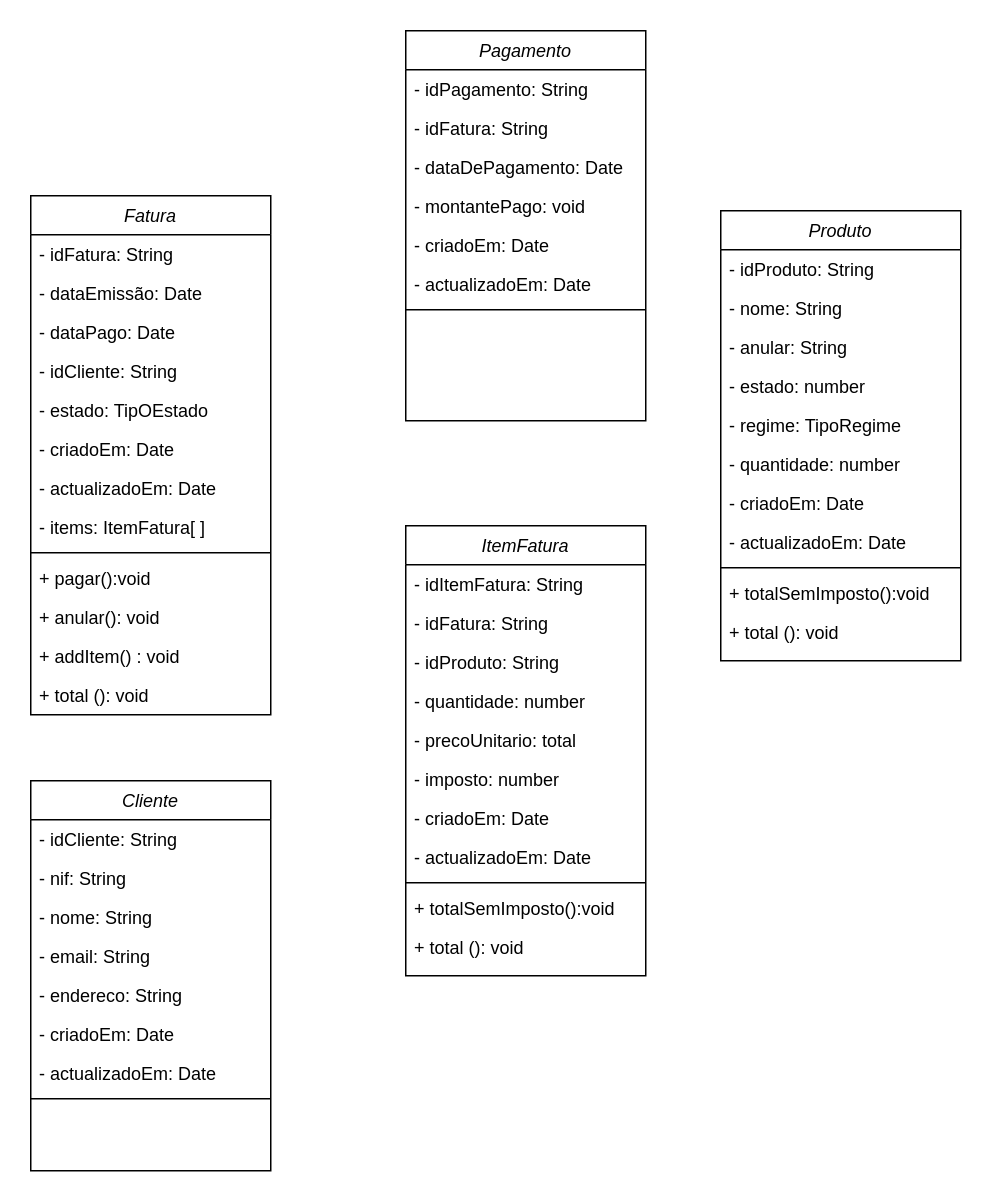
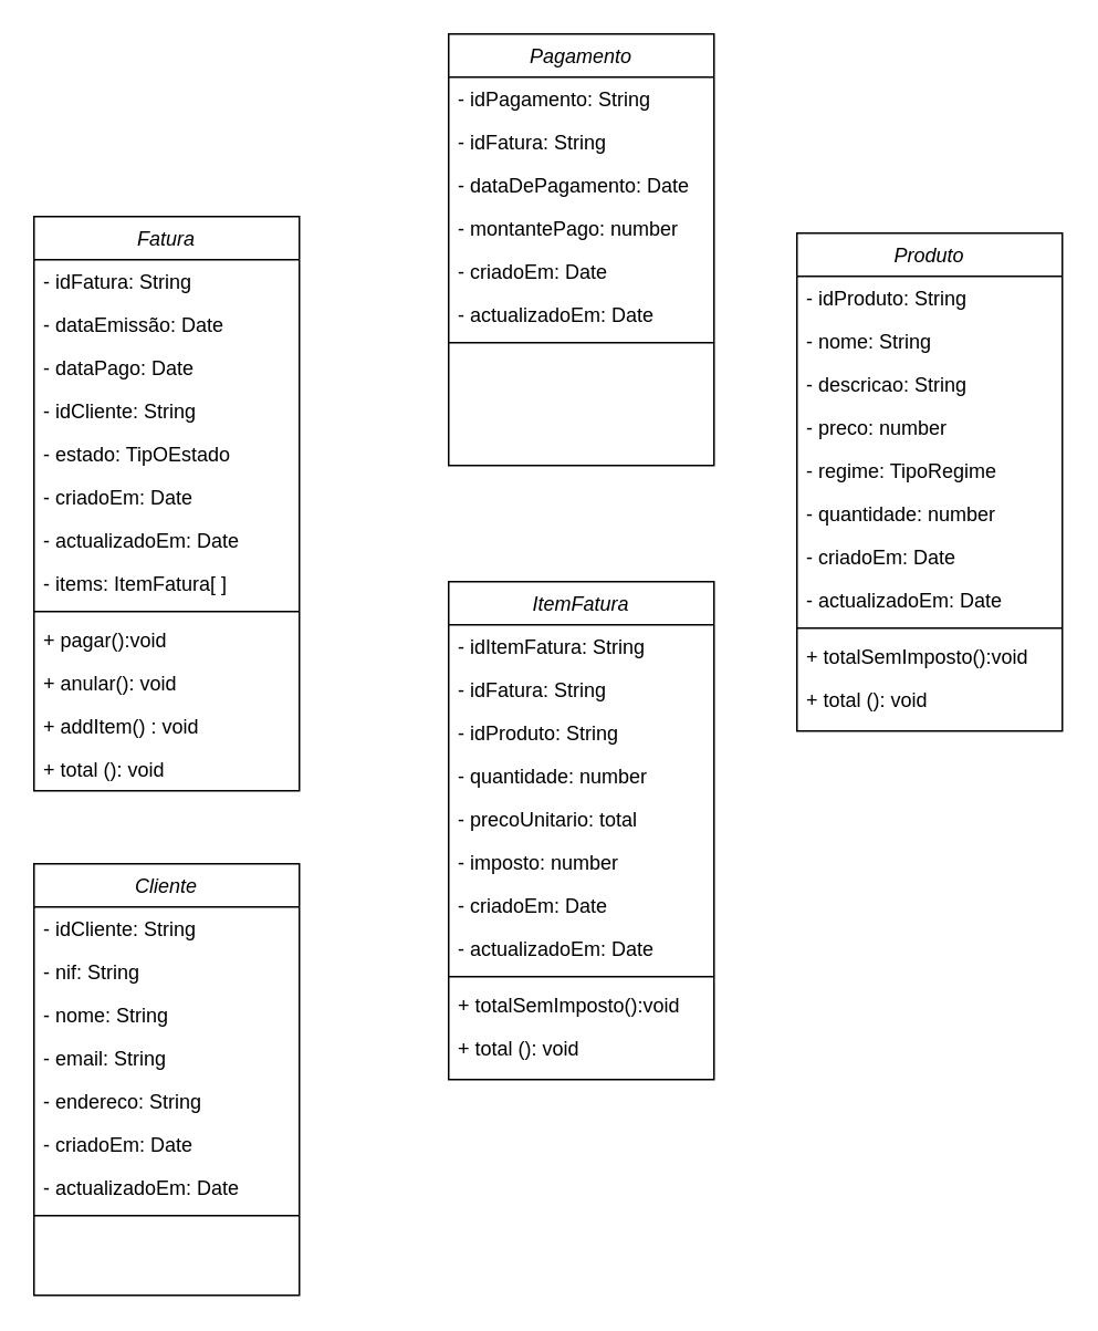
  <mxCell id="0" />
  <mxCell id="1" parent="0" />
  <mxCell id="2" value="Fatura" style="swimlane;fontStyle=2;align=center;verticalAlign=top;childLayout=stackLayout;horizontal=1;startSize=26;horizontalStack=0;resizeParent=1;resizeLast=0;collapsible=1;marginBottom=0;rounded=0;shadow=0;strokeWidth=1;labelBorderColor=none;fontColor=default;" parent="1" vertex="1"><mxGeometry x="20" y="130" width="160" height="346" as="geometry"><mxRectangle x="230" y="140" width="160" height="26" as="alternateBounds" /></mxGeometry></mxCell>
  <mxCell id="3" value="- idFatura: String" style="text;align=left;verticalAlign=top;spacingLeft=4;spacingRight=4;overflow=hidden;rotatable=0;points=[[0,0.5],[1,0.5]];portConstraint=eastwest;" parent="2" vertex="1"><mxGeometry y="26" width="160" height="26" as="geometry" /></mxCell>
  <mxCell id="4" value="- dataEmissão: Date" style="text;align=left;verticalAlign=top;spacingLeft=4;spacingRight=4;overflow=hidden;rotatable=0;points=[[0,0.5],[1,0.5]];portConstraint=eastwest;rounded=0;shadow=0;html=0;" parent="2" vertex="1"><mxGeometry y="52" width="160" height="26" as="geometry" /></mxCell>
  <mxCell id="5" value="- dataPago: Date" style="text;align=left;verticalAlign=top;spacingLeft=4;spacingRight=4;overflow=hidden;rotatable=0;points=[[0,0.5],[1,0.5]];portConstraint=eastwest;rounded=0;shadow=0;html=0;" parent="2" vertex="1"><mxGeometry y="78" width="160" height="26" as="geometry" /></mxCell>
  <mxCell id="6" value="- idCliente: String" style="text;align=left;verticalAlign=top;spacingLeft=4;spacingRight=4;overflow=hidden;rotatable=0;points=[[0,0.5],[1,0.5]];portConstraint=eastwest;rounded=0;shadow=0;html=0;" parent="2" vertex="1"><mxGeometry y="104" width="160" height="26" as="geometry" /></mxCell>
  <mxCell id="7" value="- estado: TipOEstado" style="text;align=left;verticalAlign=top;spacingLeft=4;spacingRight=4;overflow=hidden;rotatable=0;points=[[0,0.5],[1,0.5]];portConstraint=eastwest;rounded=0;shadow=0;html=0;" parent="2" vertex="1"><mxGeometry y="130" width="160" height="26" as="geometry" /></mxCell>
  <mxCell id="8" value="- criadoEm: Date" style="text;align=left;verticalAlign=top;spacingLeft=4;spacingRight=4;overflow=hidden;rotatable=0;points=[[0,0.5],[1,0.5]];portConstraint=eastwest;rounded=0;shadow=0;html=0;" vertex="1" parent="2"><mxGeometry y="156" width="160" height="26" as="geometry" /></mxCell>
  <mxCell id="9" value="- actualizadoEm: Date" style="text;align=left;verticalAlign=top;spacingLeft=4;spacingRight=4;overflow=hidden;rotatable=0;points=[[0,0.5],[1,0.5]];portConstraint=eastwest;rounded=0;shadow=0;html=0;" vertex="1" parent="2"><mxGeometry y="182" width="160" height="26" as="geometry" /></mxCell>
  <mxCell id="10" value="- items: ItemFatura[ ]" style="text;align=left;verticalAlign=top;spacingLeft=4;spacingRight=4;overflow=hidden;rotatable=0;points=[[0,0.5],[1,0.5]];portConstraint=eastwest;rounded=0;shadow=0;html=0;" vertex="1" parent="2"><mxGeometry y="208" width="160" height="26" as="geometry" /></mxCell>
  <mxCell id="11" value="" style="line;html=1;strokeWidth=1;align=left;verticalAlign=middle;spacingTop=-1;spacingLeft=3;spacingRight=3;rotatable=0;labelPosition=right;points=[];portConstraint=eastwest;" parent="2" vertex="1"><mxGeometry y="234" width="160" height="8" as="geometry" /></mxCell>
  <mxCell id="12" value="+ pagar():void" style="text;align=left;verticalAlign=top;spacingLeft=4;spacingRight=4;overflow=hidden;rotatable=0;points=[[0,0.5],[1,0.5]];portConstraint=eastwest;" parent="2" vertex="1"><mxGeometry y="242" width="160" height="26" as="geometry" /></mxCell>
  <mxCell id="13" value="+ anular(): void" style="text;align=left;verticalAlign=top;spacingLeft=4;spacingRight=4;overflow=hidden;rotatable=0;points=[[0,0.5],[1,0.5]];portConstraint=eastwest;" parent="2" vertex="1"><mxGeometry y="268" width="160" height="26" as="geometry" /></mxCell>
  <mxCell id="14" value="+ addItem() : void" style="text;align=left;verticalAlign=top;spacingLeft=4;spacingRight=4;overflow=hidden;rotatable=0;points=[[0,0.5],[1,0.5]];portConstraint=eastwest;" parent="2" vertex="1"><mxGeometry y="294" width="160" height="26" as="geometry" /></mxCell>
  <mxCell id="15" value="+ total (): void" style="text;align=left;verticalAlign=top;spacingLeft=4;spacingRight=4;overflow=hidden;rotatable=0;points=[[0,0.5],[1,0.5]];portConstraint=eastwest;" parent="2" vertex="1"><mxGeometry y="320" width="160" height="26" as="geometry" /></mxCell>
  <mxCell id="16" value="ItemFatura" style="swimlane;fontStyle=2;align=center;verticalAlign=top;childLayout=stackLayout;horizontal=1;startSize=26;horizontalStack=0;resizeParent=1;resizeLast=0;collapsible=1;marginBottom=0;rounded=0;shadow=0;strokeWidth=1;labelBorderColor=none;fontColor=default;" vertex="1" parent="1"><mxGeometry x="270" y="350" width="160" height="300" as="geometry"><mxRectangle x="230" y="140" width="160" height="26" as="alternateBounds" /></mxGeometry></mxCell>
  <mxCell id="17" value="- idItemFatura: String" style="text;align=left;verticalAlign=top;spacingLeft=4;spacingRight=4;overflow=hidden;rotatable=0;points=[[0,0.5],[1,0.5]];portConstraint=eastwest;" vertex="1" parent="16"><mxGeometry y="26" width="160" height="26" as="geometry" /></mxCell>
  <mxCell id="18" value="- idFatura: String" style="text;align=left;verticalAlign=top;spacingLeft=4;spacingRight=4;overflow=hidden;rotatable=0;points=[[0,0.5],[1,0.5]];portConstraint=eastwest;" vertex="1" parent="16"><mxGeometry y="52" width="160" height="26" as="geometry" /></mxCell>
  <mxCell id="19" value="- idProduto: String" style="text;align=left;verticalAlign=top;spacingLeft=4;spacingRight=4;overflow=hidden;rotatable=0;points=[[0,0.5],[1,0.5]];portConstraint=eastwest;" vertex="1" parent="16"><mxGeometry y="78" width="160" height="26" as="geometry" /></mxCell>
  <mxCell id="20" value="- quantidade: number" style="text;align=left;verticalAlign=top;spacingLeft=4;spacingRight=4;overflow=hidden;rotatable=0;points=[[0,0.5],[1,0.5]];portConstraint=eastwest;rounded=0;shadow=0;html=0;" vertex="1" parent="16"><mxGeometry y="104" width="160" height="26" as="geometry" /></mxCell>
  <mxCell id="21" value="- precoUnitario: total" style="text;align=left;verticalAlign=top;spacingLeft=4;spacingRight=4;overflow=hidden;rotatable=0;points=[[0,0.5],[1,0.5]];portConstraint=eastwest;rounded=0;shadow=0;html=0;" vertex="1" parent="16"><mxGeometry y="130" width="160" height="26" as="geometry" /></mxCell>
  <mxCell id="22" value="- imposto: number" style="text;align=left;verticalAlign=top;spacingLeft=4;spacingRight=4;overflow=hidden;rotatable=0;points=[[0,0.5],[1,0.5]];portConstraint=eastwest;rounded=0;shadow=0;html=0;" vertex="1" parent="16"><mxGeometry y="156" width="160" height="26" as="geometry" /></mxCell>
  <mxCell id="23" value="- criadoEm: Date" style="text;align=left;verticalAlign=top;spacingLeft=4;spacingRight=4;overflow=hidden;rotatable=0;points=[[0,0.5],[1,0.5]];portConstraint=eastwest;rounded=0;shadow=0;html=0;" vertex="1" parent="16"><mxGeometry y="182" width="160" height="26" as="geometry" /></mxCell>
  <mxCell id="24" value="- actualizadoEm: Date" style="text;align=left;verticalAlign=top;spacingLeft=4;spacingRight=4;overflow=hidden;rotatable=0;points=[[0,0.5],[1,0.5]];portConstraint=eastwest;rounded=0;shadow=0;html=0;" vertex="1" parent="16"><mxGeometry y="208" width="160" height="26" as="geometry" /></mxCell>
  <mxCell id="25" value="" style="line;html=1;strokeWidth=1;align=left;verticalAlign=middle;spacingTop=-1;spacingLeft=3;spacingRight=3;rotatable=0;labelPosition=right;points=[];portConstraint=eastwest;" vertex="1" parent="16"><mxGeometry y="234" width="160" height="8" as="geometry" /></mxCell>
  <mxCell id="26" value="+ totalSemImposto():void" style="text;align=left;verticalAlign=top;spacingLeft=4;spacingRight=4;overflow=hidden;rotatable=0;points=[[0,0.5],[1,0.5]];portConstraint=eastwest;" vertex="1" parent="16"><mxGeometry y="242" width="160" height="26" as="geometry" /></mxCell>
  <mxCell id="27" value="+ total (): void" style="text;align=left;verticalAlign=top;spacingLeft=4;spacingRight=4;overflow=hidden;rotatable=0;points=[[0,0.5],[1,0.5]];portConstraint=eastwest;" vertex="1" parent="16"><mxGeometry y="268" width="160" height="26" as="geometry" /></mxCell>
  <mxCell id="28" value="Pagamento" style="swimlane;fontStyle=2;align=center;verticalAlign=top;childLayout=stackLayout;horizontal=1;startSize=26;horizontalStack=0;resizeParent=1;resizeLast=0;collapsible=1;marginBottom=0;rounded=0;shadow=0;strokeWidth=1;labelBorderColor=none;fontColor=default;" vertex="1" parent="1"><mxGeometry x="270" y="20" width="160" height="260" as="geometry"><mxRectangle x="230" y="140" width="160" height="26" as="alternateBounds" /></mxGeometry></mxCell>
  <mxCell id="29" value="- idPagamento: String" style="text;align=left;verticalAlign=top;spacingLeft=4;spacingRight=4;overflow=hidden;rotatable=0;points=[[0,0.5],[1,0.5]];portConstraint=eastwest;" vertex="1" parent="28"><mxGeometry y="26" width="160" height="26" as="geometry" /></mxCell>
  <mxCell id="30" value="- idFatura: String" style="text;align=left;verticalAlign=top;spacingLeft=4;spacingRight=4;overflow=hidden;rotatable=0;points=[[0,0.5],[1,0.5]];portConstraint=eastwest;" vertex="1" parent="28"><mxGeometry y="52" width="160" height="26" as="geometry" /></mxCell>
  <mxCell id="31" value="- dataDePagamento: Date" style="text;align=left;verticalAlign=top;spacingLeft=4;spacingRight=4;overflow=hidden;rotatable=0;points=[[0,0.5],[1,0.5]];portConstraint=eastwest;" vertex="1" parent="28"><mxGeometry y="78" width="160" height="26" as="geometry" /></mxCell>
- <mxCell id="32" value="- montantePago: void" style="text;align=left;verticalAlign=top;spacingLeft=4;spacingRight=4;overflow=hidden;rotatable=0;points=[[0,0.5],[1,0.5]];portConstraint=eastwest;rounded=0;shadow=0;html=0;" vertex="1" parent="28"><mxGeometry y="104" width="160" height="26" as="geometry" /></mxCell>
+ <mxCell id="32" value="- montantePago: number" style="text;align=left;verticalAlign=top;spacingLeft=4;spacingRight=4;overflow=hidden;rotatable=0;points=[[0,0.5],[1,0.5]];portConstraint=eastwest;rounded=0;shadow=0;html=0;" vertex="1" parent="28"><mxGeometry y="104" width="160" height="26" as="geometry" /></mxCell>
  <mxCell id="33" value="- criadoEm: Date" style="text;align=left;verticalAlign=top;spacingLeft=4;spacingRight=4;overflow=hidden;rotatable=0;points=[[0,0.5],[1,0.5]];portConstraint=eastwest;rounded=0;shadow=0;html=0;" vertex="1" parent="28"><mxGeometry y="130" width="160" height="26" as="geometry" /></mxCell>
  <mxCell id="34" value="- actualizadoEm: Date" style="text;align=left;verticalAlign=top;spacingLeft=4;spacingRight=4;overflow=hidden;rotatable=0;points=[[0,0.5],[1,0.5]];portConstraint=eastwest;rounded=0;shadow=0;html=0;" vertex="1" parent="28"><mxGeometry y="156" width="160" height="26" as="geometry" /></mxCell>
  <mxCell id="35" value="" style="line;html=1;strokeWidth=1;align=left;verticalAlign=middle;spacingTop=-1;spacingLeft=3;spacingRight=3;rotatable=0;labelPosition=right;points=[];portConstraint=eastwest;" vertex="1" parent="28"><mxGeometry y="182" width="160" height="8" as="geometry" /></mxCell>
  <mxCell id="36" value="Cliente" style="swimlane;fontStyle=2;align=center;verticalAlign=top;childLayout=stackLayout;horizontal=1;startSize=26;horizontalStack=0;resizeParent=1;resizeLast=0;collapsible=1;marginBottom=0;rounded=0;shadow=0;strokeWidth=1;labelBorderColor=none;fontColor=default;" vertex="1" parent="1"><mxGeometry x="20" y="520" width="160" height="260" as="geometry"><mxRectangle x="230" y="140" width="160" height="26" as="alternateBounds" /></mxGeometry></mxCell>
  <mxCell id="37" value="- idCliente: String" style="text;align=left;verticalAlign=top;spacingLeft=4;spacingRight=4;overflow=hidden;rotatable=0;points=[[0,0.5],[1,0.5]];portConstraint=eastwest;" vertex="1" parent="36"><mxGeometry y="26" width="160" height="26" as="geometry" /></mxCell>
  <mxCell id="38" value="- nif: String" style="text;align=left;verticalAlign=top;spacingLeft=4;spacingRight=4;overflow=hidden;rotatable=0;points=[[0,0.5],[1,0.5]];portConstraint=eastwest;" vertex="1" parent="36"><mxGeometry y="52" width="160" height="26" as="geometry" /></mxCell>
  <mxCell id="39" value="- nome: String" style="text;align=left;verticalAlign=top;spacingLeft=4;spacingRight=4;overflow=hidden;rotatable=0;points=[[0,0.5],[1,0.5]];portConstraint=eastwest;" vertex="1" parent="36"><mxGeometry y="78" width="160" height="26" as="geometry" /></mxCell>
  <mxCell id="40" value="- email: String" style="text;align=left;verticalAlign=top;spacingLeft=4;spacingRight=4;overflow=hidden;rotatable=0;points=[[0,0.5],[1,0.5]];portConstraint=eastwest;rounded=0;shadow=0;html=0;" vertex="1" parent="36"><mxGeometry y="104" width="160" height="26" as="geometry" /></mxCell>
  <mxCell id="41" value="- endereco: String" style="text;align=left;verticalAlign=top;spacingLeft=4;spacingRight=4;overflow=hidden;rotatable=0;points=[[0,0.5],[1,0.5]];portConstraint=eastwest;rounded=0;shadow=0;html=0;" vertex="1" parent="36"><mxGeometry y="130" width="160" height="26" as="geometry" /></mxCell>
  <mxCell id="42" value="- criadoEm: Date" style="text;align=left;verticalAlign=top;spacingLeft=4;spacingRight=4;overflow=hidden;rotatable=0;points=[[0,0.5],[1,0.5]];portConstraint=eastwest;rounded=0;shadow=0;html=0;" vertex="1" parent="36"><mxGeometry y="156" width="160" height="26" as="geometry" /></mxCell>
  <mxCell id="43" value="- actualizadoEm: Date" style="text;align=left;verticalAlign=top;spacingLeft=4;spacingRight=4;overflow=hidden;rotatable=0;points=[[0,0.5],[1,0.5]];portConstraint=eastwest;rounded=0;shadow=0;html=0;" vertex="1" parent="36"><mxGeometry y="182" width="160" height="26" as="geometry" /></mxCell>
  <mxCell id="44" value="" style="line;html=1;strokeWidth=1;align=left;verticalAlign=middle;spacingTop=-1;spacingLeft=3;spacingRight=3;rotatable=0;labelPosition=right;points=[];portConstraint=eastwest;" vertex="1" parent="36"><mxGeometry y="208" width="160" height="8" as="geometry" /></mxCell>
  <mxCell id="45" value="Produto" style="swimlane;fontStyle=2;align=center;verticalAlign=top;childLayout=stackLayout;horizontal=1;startSize=26;horizontalStack=0;resizeParent=1;resizeLast=0;collapsible=1;marginBottom=0;rounded=0;shadow=0;strokeWidth=1;labelBorderColor=none;fontColor=default;" vertex="1" parent="1"><mxGeometry x="480" y="140" width="160" height="300" as="geometry"><mxRectangle x="230" y="140" width="160" height="26" as="alternateBounds" /></mxGeometry></mxCell>
  <mxCell id="46" value="- idProduto: String" style="text;align=left;verticalAlign=top;spacingLeft=4;spacingRight=4;overflow=hidden;rotatable=0;points=[[0,0.5],[1,0.5]];portConstraint=eastwest;" vertex="1" parent="45"><mxGeometry y="26" width="160" height="26" as="geometry" /></mxCell>
  <mxCell id="47" value="- nome: String" style="text;align=left;verticalAlign=top;spacingLeft=4;spacingRight=4;overflow=hidden;rotatable=0;points=[[0,0.5],[1,0.5]];portConstraint=eastwest;" vertex="1" parent="45"><mxGeometry y="52" width="160" height="26" as="geometry" /></mxCell>
- <mxCell id="48" value="- anular: String" style="text;align=left;verticalAlign=top;spacingLeft=4;spacingRight=4;overflow=hidden;rotatable=0;points=[[0,0.5],[1,0.5]];portConstraint=eastwest;" vertex="1" parent="45"><mxGeometry y="78" width="160" height="26" as="geometry" /></mxCell>
- <mxCell id="49" value="- estado: number" style="text;align=left;verticalAlign=top;spacingLeft=4;spacingRight=4;overflow=hidden;rotatable=0;points=[[0,0.5],[1,0.5]];portConstraint=eastwest;rounded=0;shadow=0;html=0;" vertex="1" parent="45"><mxGeometry y="104" width="160" height="26" as="geometry" /></mxCell>
+ <mxCell id="48" value="- descricao: String" style="text;align=left;verticalAlign=top;spacingLeft=4;spacingRight=4;overflow=hidden;rotatable=0;points=[[0,0.5],[1,0.5]];portConstraint=eastwest;" vertex="1" parent="45"><mxGeometry y="78" width="160" height="26" as="geometry" /></mxCell>
+ <mxCell id="49" value="- preco: number" style="text;align=left;verticalAlign=top;spacingLeft=4;spacingRight=4;overflow=hidden;rotatable=0;points=[[0,0.5],[1,0.5]];portConstraint=eastwest;rounded=0;shadow=0;html=0;" vertex="1" parent="45"><mxGeometry y="104" width="160" height="26" as="geometry" /></mxCell>
  <mxCell id="50" value="- regime: TipoRegime" style="text;align=left;verticalAlign=top;spacingLeft=4;spacingRight=4;overflow=hidden;rotatable=0;points=[[0,0.5],[1,0.5]];portConstraint=eastwest;rounded=0;shadow=0;html=0;" vertex="1" parent="45"><mxGeometry y="130" width="160" height="26" as="geometry" /></mxCell>
  <mxCell id="51" value="- quantidade: number" style="text;align=left;verticalAlign=top;spacingLeft=4;spacingRight=4;overflow=hidden;rotatable=0;points=[[0,0.5],[1,0.5]];portConstraint=eastwest;rounded=0;shadow=0;html=0;" vertex="1" parent="45"><mxGeometry y="156" width="160" height="26" as="geometry" /></mxCell>
  <mxCell id="52" value="- criadoEm: Date" style="text;align=left;verticalAlign=top;spacingLeft=4;spacingRight=4;overflow=hidden;rotatable=0;points=[[0,0.5],[1,0.5]];portConstraint=eastwest;rounded=0;shadow=0;html=0;" vertex="1" parent="45"><mxGeometry y="182" width="160" height="26" as="geometry" /></mxCell>
  <mxCell id="53" value="- actualizadoEm: Date" style="text;align=left;verticalAlign=top;spacingLeft=4;spacingRight=4;overflow=hidden;rotatable=0;points=[[0,0.5],[1,0.5]];portConstraint=eastwest;rounded=0;shadow=0;html=0;" vertex="1" parent="45"><mxGeometry y="208" width="160" height="26" as="geometry" /></mxCell>
  <mxCell id="54" value="" style="line;html=1;strokeWidth=1;align=left;verticalAlign=middle;spacingTop=-1;spacingLeft=3;spacingRight=3;rotatable=0;labelPosition=right;points=[];portConstraint=eastwest;" vertex="1" parent="45"><mxGeometry y="234" width="160" height="8" as="geometry" /></mxCell>
  <mxCell id="55" value="+ totalSemImposto():void" style="text;align=left;verticalAlign=top;spacingLeft=4;spacingRight=4;overflow=hidden;rotatable=0;points=[[0,0.5],[1,0.5]];portConstraint=eastwest;" vertex="1" parent="45"><mxGeometry y="242" width="160" height="26" as="geometry" /></mxCell>
  <mxCell id="56" value="+ total (): void" style="text;align=left;verticalAlign=top;spacingLeft=4;spacingRight=4;overflow=hidden;rotatable=0;points=[[0,0.5],[1,0.5]];portConstraint=eastwest;" vertex="1" parent="45"><mxGeometry y="268" width="160" height="26" as="geometry" /></mxCell>
